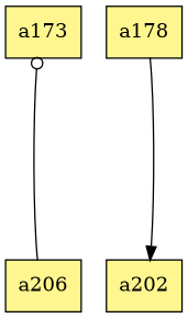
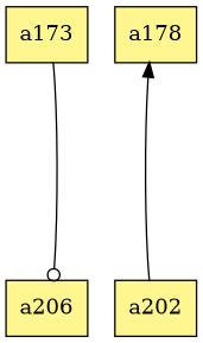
  digraph {
    rankdir=BT
    ranksep=2.0
    node [fillcolor=khaki1 shape=record style=filled]
    n1 [label="{a206}"]
    n2 [label="{a173}"]
    n3 [label="{a202}"]
    n4 [label="{a178}"]
-   n1 -> n2 [arrowhead=odot]
-   n4 -> n3 [arrowhead=normal]
+   n2 -> n1 [arrowhead=odot]
+   n3 -> n4 [arrowhead=normal]
  }
